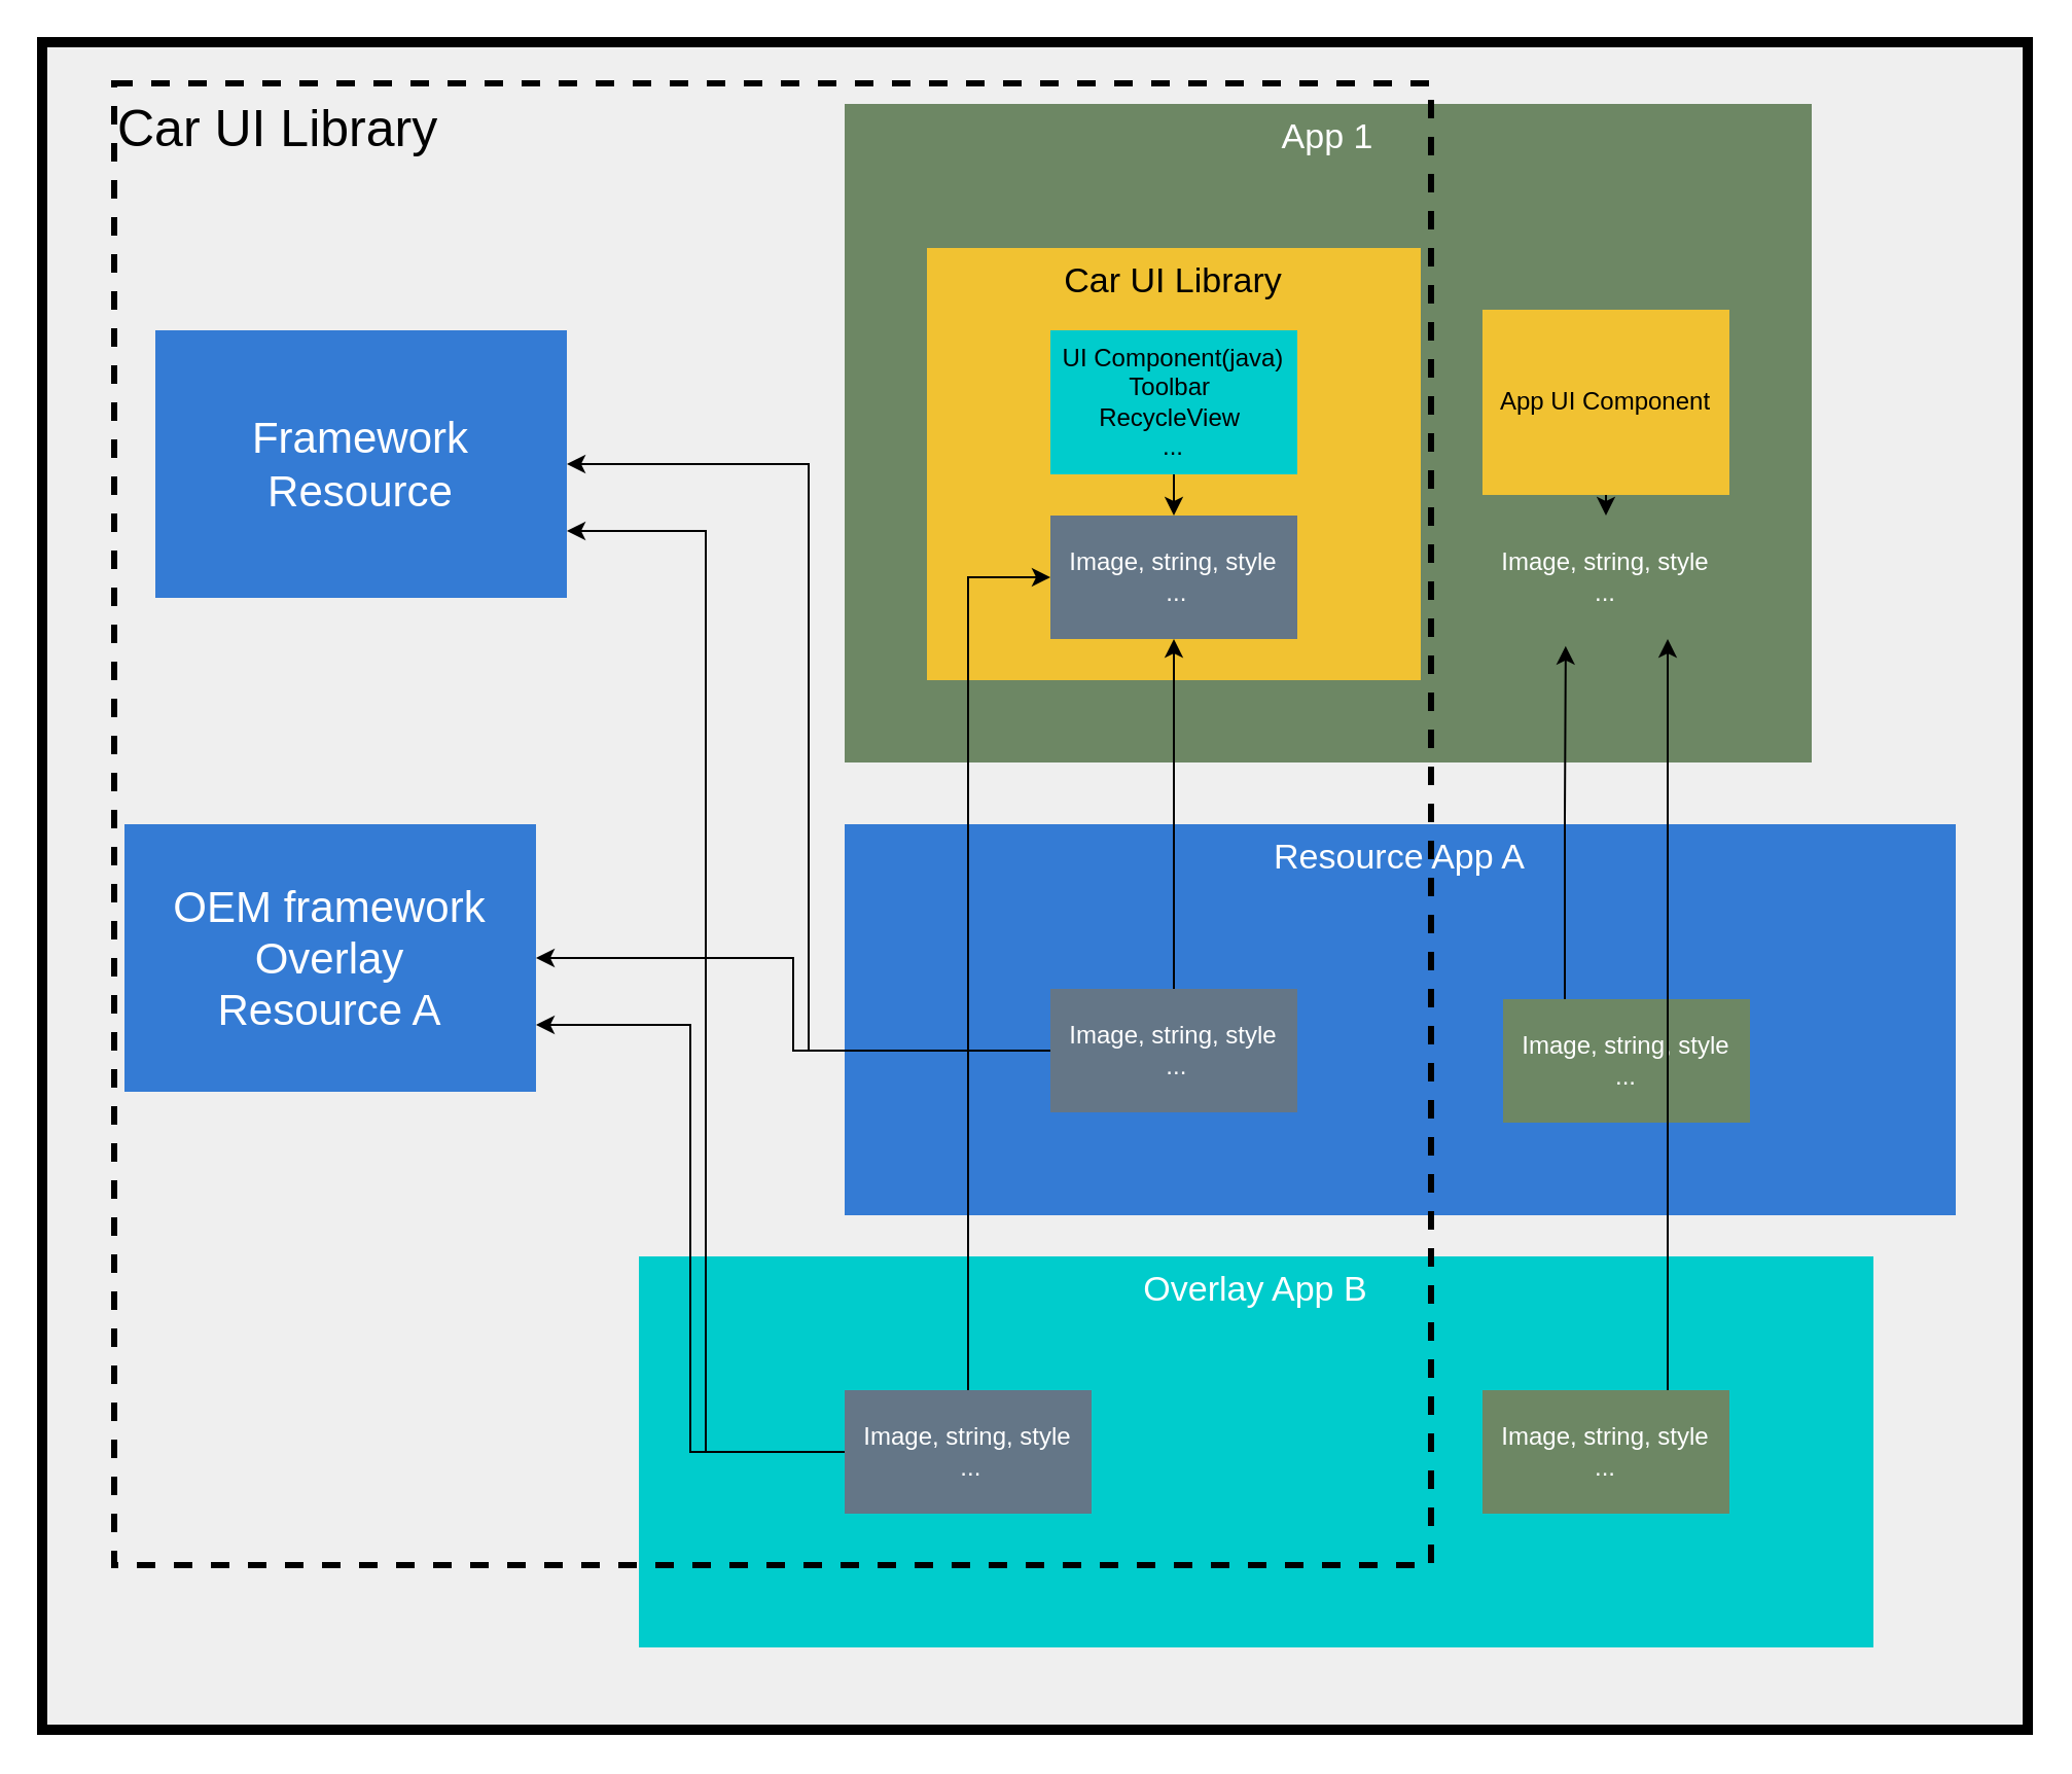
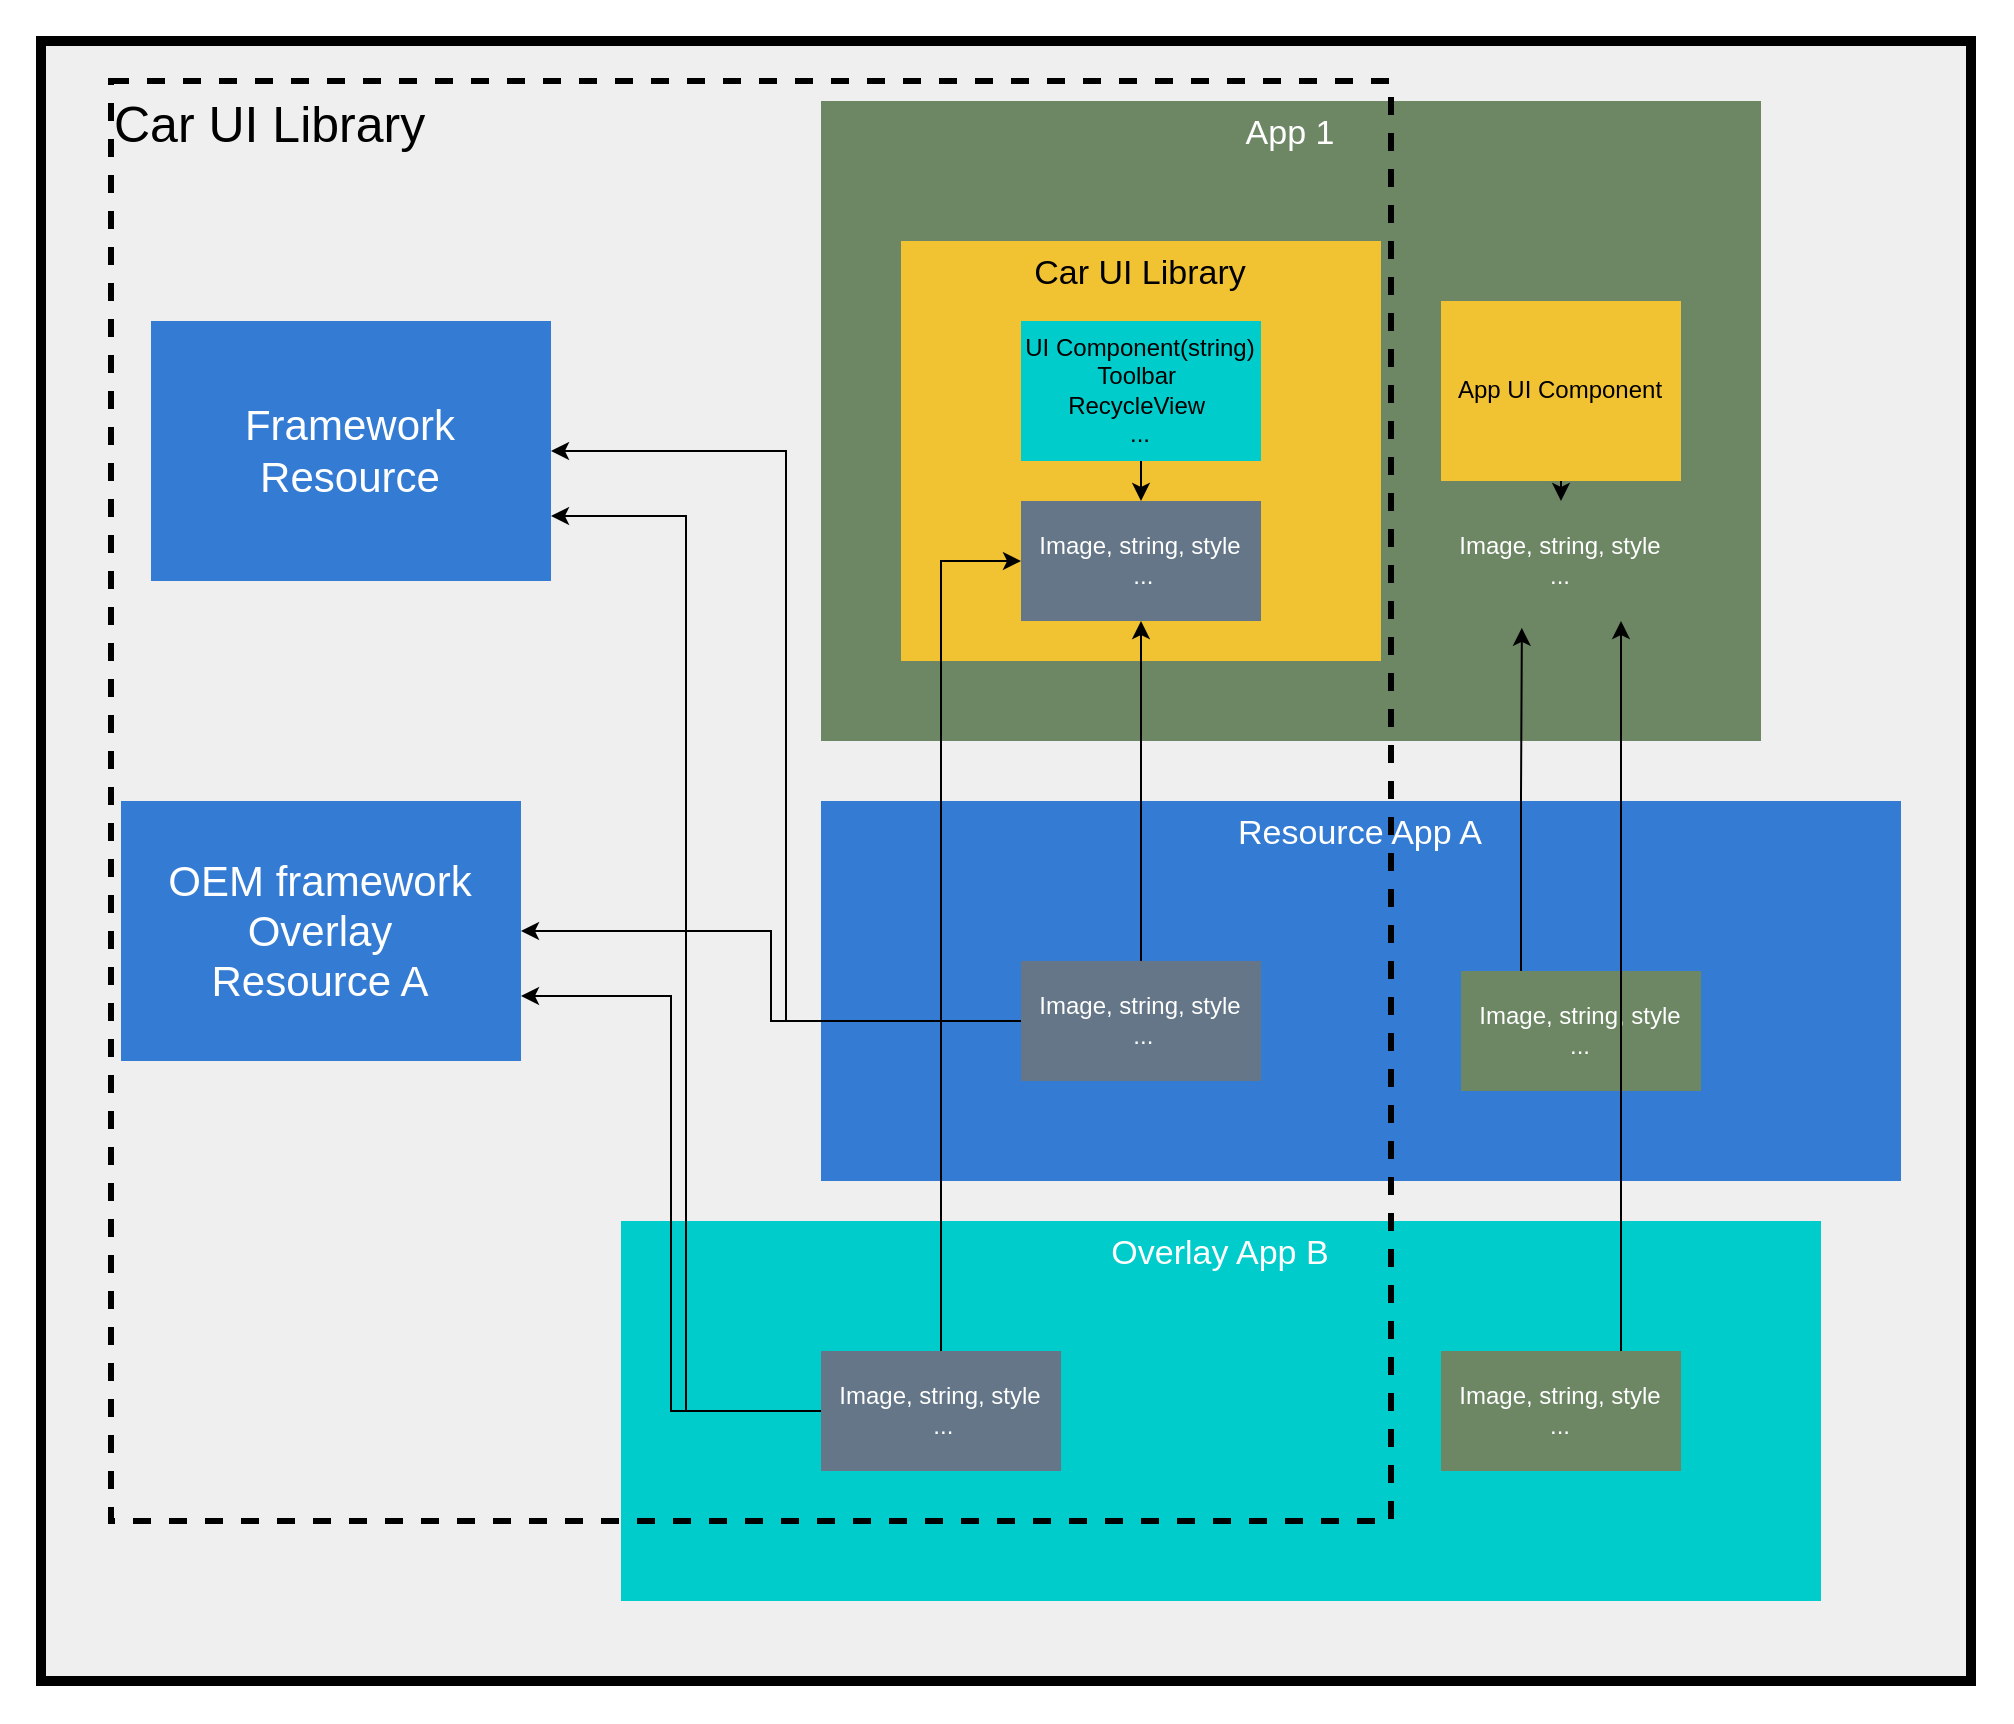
  <mxCell id="0" />
  <mxCell id="1" parent="0" />
  <mxCell id="2" value="" style="rounded=0;whiteSpace=wrap;html=1;strokeWidth=5;fillColor=#EFEFEF;" parent="1" vertex="1"><mxGeometry x="20" width="965" height="820" as="geometry" y="20" /></mxCell>
  <mxCell id="3" value="&lt;font style=&quot;font-size: 17px&quot;&gt;App 1&lt;/font&gt;" style="rounded=0;whiteSpace=wrap;html=1;fontColor=#ffffff;strokeColor=none;fillColor=#6d8764;verticalAlign=top;" parent="1" vertex="1"><mxGeometry x="410" y="50" width="470" height="320" as="geometry" /></mxCell>
  <mxCell id="4" value="&lt;font color=&quot;#000000&quot; style=&quot;font-size: 17px&quot;&gt;Car UI Library&lt;/font&gt;" style="rounded=0;whiteSpace=wrap;html=1;strokeColor=none;verticalAlign=top;fillColor=#F1C232;" parent="1" vertex="1"><mxGeometry x="450" y="120" width="240" height="210" as="geometry" /></mxCell>
  <mxCell id="5" value="&lt;font style=&quot;font-size: 17px&quot;&gt;Resource App A&lt;/font&gt;" style="rounded=0;whiteSpace=wrap;html=1;fontColor=#ffffff;strokeColor=none;fillColor=#347BD4;verticalAlign=top;" parent="1" vertex="1"><mxGeometry x="410" y="400" width="540" height="190" as="geometry" /></mxCell>
  <mxCell id="6" style="edgeStyle=orthogonalEdgeStyle;rounded=0;orthogonalLoop=1;jettySize=auto;html=1;exitX=0.5;exitY=1;exitDx=0;exitDy=0;entryX=0.5;entryY=0;entryDx=0;entryDy=0;fontColor=#000000;strokeColor=#000000;" parent="1" source="7" target="9" edge="1"><mxGeometry relative="1" as="geometry" /></mxCell>
- <mxCell id="7" value="UI Component(java)&lt;br&gt;Toolbar&amp;nbsp;&lt;br&gt;RecycleView&amp;nbsp;&lt;br&gt;..." style="rounded=0;whiteSpace=wrap;html=1;fontColor=#000000;fillColor=#00CCCC;strokeColor=none;" parent="1" vertex="1"><mxGeometry x="510" y="160" width="120" height="70" as="geometry" /></mxCell>
+ <mxCell id="7" value="UI Component(string)&lt;br&gt;Toolbar&amp;nbsp;&lt;br&gt;RecycleView&amp;nbsp;&lt;br&gt;..." style="rounded=0;whiteSpace=wrap;html=1;fontColor=#000000;fillColor=#00CCCC;strokeColor=none;" parent="1" vertex="1"><mxGeometry x="510" y="160" width="120" height="70" as="geometry" /></mxCell>
  <mxCell id="8" value="Image, string, style&lt;br&gt;..." style="rounded=0;whiteSpace=wrap;html=1;fillColor=#6d8764;fontColor=#ffffff;strokeColor=none;" parent="1" vertex="1"><mxGeometry x="720" y="250" width="120" height="60" as="geometry" /></mxCell>
  <mxCell id="9" value="Image, string, style&lt;br&gt;&amp;nbsp;..." style="rounded=0;whiteSpace=wrap;html=1;fillColor=#647687;fontColor=#ffffff;strokeColor=none;" parent="1" vertex="1"><mxGeometry x="510" y="250" width="120" height="60" as="geometry" /></mxCell>
  <mxCell id="10" style="edgeStyle=orthogonalEdgeStyle;rounded=0;orthogonalLoop=1;jettySize=auto;html=1;exitX=0;exitY=0.5;exitDx=0;exitDy=0;entryX=1;entryY=0.5;entryDx=0;entryDy=0;strokeColor=#000000;fontColor=#FFFFFF;" parent="1" source="13" target="19" edge="1"><mxGeometry relative="1" as="geometry" /></mxCell>
  <mxCell id="11" style="edgeStyle=orthogonalEdgeStyle;rounded=0;orthogonalLoop=1;jettySize=auto;html=1;exitX=0.5;exitY=0;exitDx=0;exitDy=0;entryX=0.5;entryY=1;entryDx=0;entryDy=0;strokeColor=#000000;fontColor=#FFFFFF;" parent="1" source="13" target="9" edge="1"><mxGeometry relative="1" as="geometry" /></mxCell>
  <mxCell id="12" style="edgeStyle=orthogonalEdgeStyle;rounded=0;orthogonalLoop=1;jettySize=auto;html=1;exitX=0;exitY=0.5;exitDx=0;exitDy=0;entryX=1;entryY=0.5;entryDx=0;entryDy=0;strokeColor=#000000;fontColor=#FFFFFF;" parent="1" source="13" target="18" edge="1"><mxGeometry relative="1" as="geometry" /></mxCell>
  <mxCell id="13" value="Image, string, style&lt;br&gt;&amp;nbsp;..." style="rounded=0;whiteSpace=wrap;html=1;fillColor=#647687;fontColor=#ffffff;strokeColor=none;" parent="1" vertex="1"><mxGeometry x="510" y="480" width="120" height="60" as="geometry" /></mxCell>
  <mxCell id="14" style="edgeStyle=orthogonalEdgeStyle;rounded=0;orthogonalLoop=1;jettySize=auto;html=1;exitX=0.5;exitY=1;exitDx=0;exitDy=0;entryX=0.5;entryY=0;entryDx=0;entryDy=0;strokeColor=#000000;fontColor=#000000;" parent="1" source="15" target="8" edge="1"><mxGeometry relative="1" as="geometry" /></mxCell>
  <mxCell id="15" value="App UI Component" style="rounded=0;whiteSpace=wrap;html=1;fontColor=#000000;fillColor=#F1C232;strokeColor=none;" parent="1" vertex="1"><mxGeometry x="720" y="150" width="120" height="90" as="geometry" /></mxCell>
  <mxCell id="16" style="edgeStyle=orthogonalEdgeStyle;rounded=0;orthogonalLoop=1;jettySize=auto;html=1;exitX=0.25;exitY=0;exitDx=0;exitDy=0;entryX=0.337;entryY=1.057;entryDx=0;entryDy=0;entryPerimeter=0;strokeColor=#000000;fontColor=#FFFFFF;" parent="1" source="17" target="8" edge="1"><mxGeometry relative="1" as="geometry" /></mxCell>
  <mxCell id="17" value="Image, string, style&lt;br&gt;..." style="rounded=0;whiteSpace=wrap;html=1;fillColor=#6d8764;fontColor=#ffffff;strokeColor=none;" parent="1" vertex="1"><mxGeometry x="730" y="485" width="120" height="60" as="geometry" /></mxCell>
  <mxCell id="18" value="&lt;font style=&quot;font-size: 21px&quot;&gt;Framework&lt;br&gt;Resource&lt;br&gt;&lt;/font&gt;" style="rounded=0;whiteSpace=wrap;html=1;fillColor=#347BD4;strokeColor=none;fontColor=#FFFFFF;" parent="1" vertex="1"><mxGeometry x="75" y="160" width="200" height="130" as="geometry" /></mxCell>
  <mxCell id="19" value="&lt;font style=&quot;font-size: 21px&quot;&gt;OEM framework&lt;br&gt;Overlay&lt;br&gt;Resource A&lt;br&gt;&lt;/font&gt;" style="rounded=0;whiteSpace=wrap;html=1;fillColor=#347BD4;strokeColor=none;fontColor=#FFFFFF;" parent="1" vertex="1"><mxGeometry x="60" y="400" width="200" height="130" as="geometry" /></mxCell>
  <mxCell id="20" value="&lt;font style=&quot;font-size: 17px&quot;&gt;Overlay App B&lt;/font&gt;" style="rounded=0;whiteSpace=wrap;html=1;fontColor=#ffffff;strokeColor=none;fillColor=#00cccc;verticalAlign=top;" parent="1" vertex="1"><mxGeometry x="310" y="610" width="600" height="190" as="geometry" /></mxCell>
  <mxCell id="21" style="edgeStyle=orthogonalEdgeStyle;rounded=0;orthogonalLoop=1;jettySize=auto;html=1;exitX=0;exitY=0.5;exitDx=0;exitDy=0;entryX=1;entryY=0.75;entryDx=0;entryDy=0;strokeColor=#000000;fontColor=#FFFFFF;" parent="1" source="24" target="19" edge="1"><mxGeometry relative="1" as="geometry" /></mxCell>
  <mxCell id="22" style="edgeStyle=orthogonalEdgeStyle;rounded=0;orthogonalLoop=1;jettySize=auto;html=1;exitX=0;exitY=0.5;exitDx=0;exitDy=0;entryX=1;entryY=0.75;entryDx=0;entryDy=0;strokeColor=#000000;fontColor=#FFFFFF;" parent="1" source="24" target="18" edge="1"><mxGeometry relative="1" as="geometry" /></mxCell>
  <mxCell id="23" style="edgeStyle=orthogonalEdgeStyle;rounded=0;orthogonalLoop=1;jettySize=auto;html=1;exitX=0.5;exitY=0;exitDx=0;exitDy=0;entryX=0;entryY=0.5;entryDx=0;entryDy=0;strokeColor=#000000;fontColor=#FFFFFF;" parent="1" source="24" target="9" edge="1"><mxGeometry relative="1" as="geometry" /></mxCell>
  <mxCell id="24" value="Image, string, style&lt;br&gt;&amp;nbsp;..." style="rounded=0;whiteSpace=wrap;html=1;fillColor=#647687;fontColor=#ffffff;strokeColor=none;" parent="1" vertex="1"><mxGeometry x="410" y="675" width="120" height="60" as="geometry" /></mxCell>
  <mxCell id="25" style="edgeStyle=orthogonalEdgeStyle;rounded=0;orthogonalLoop=1;jettySize=auto;html=1;exitX=0.75;exitY=0;exitDx=0;exitDy=0;entryX=0.75;entryY=1;entryDx=0;entryDy=0;strokeColor=#000000;fontColor=#FFFFFF;" parent="1" source="26" target="8" edge="1"><mxGeometry relative="1" as="geometry" /></mxCell>
  <mxCell id="26" value="Image, string, style&lt;br&gt;..." style="rounded=0;whiteSpace=wrap;html=1;fillColor=#6d8764;fontColor=#ffffff;strokeColor=none;" parent="1" vertex="1"><mxGeometry x="720" y="675" width="120" height="60" as="geometry" /></mxCell>
  <mxCell id="27" value="&lt;font color=&quot;#000000&quot; style=&quot;font-size: 25px&quot;&gt;Car UI Library&lt;/font&gt;" style="rounded=0;whiteSpace=wrap;html=1;fontColor=#FFFFFF;fillColor=none;strokeColor=#000000;dashed=1;strokeWidth=3;verticalAlign=top;align=left;" parent="1" vertex="1"><mxGeometry x="55" y="40" width="640" height="720" as="geometry" /></mxCell>
